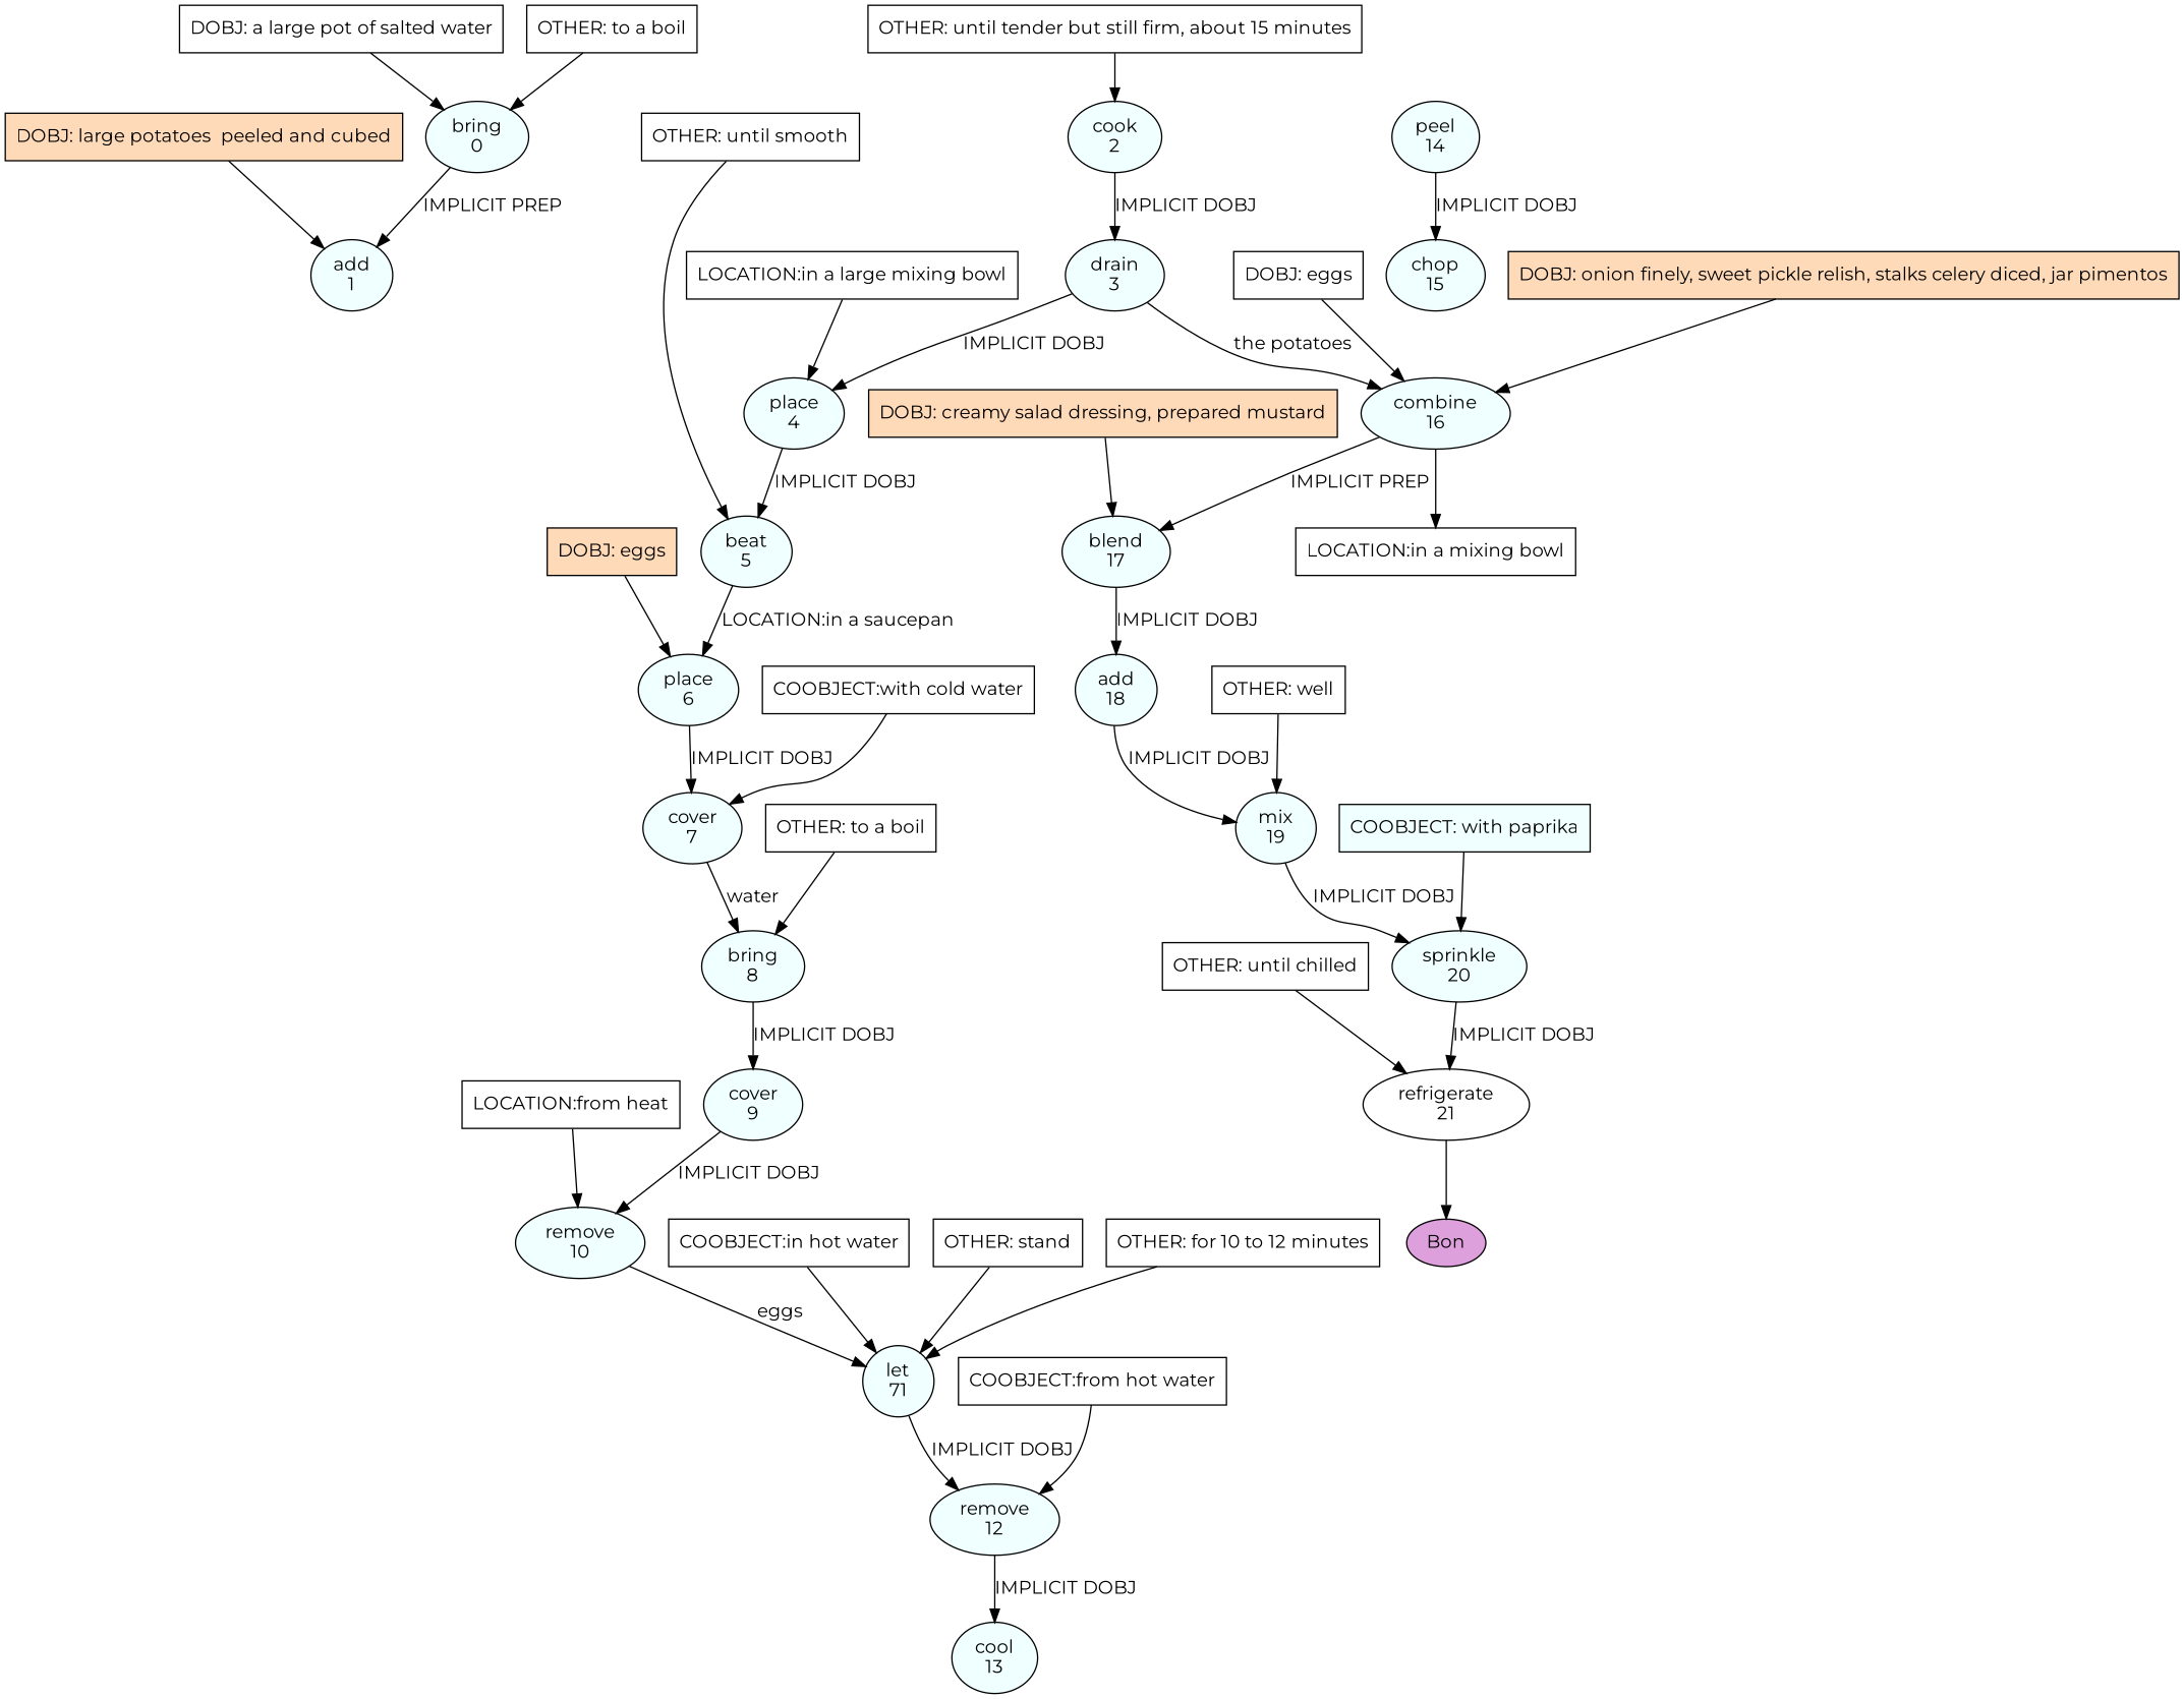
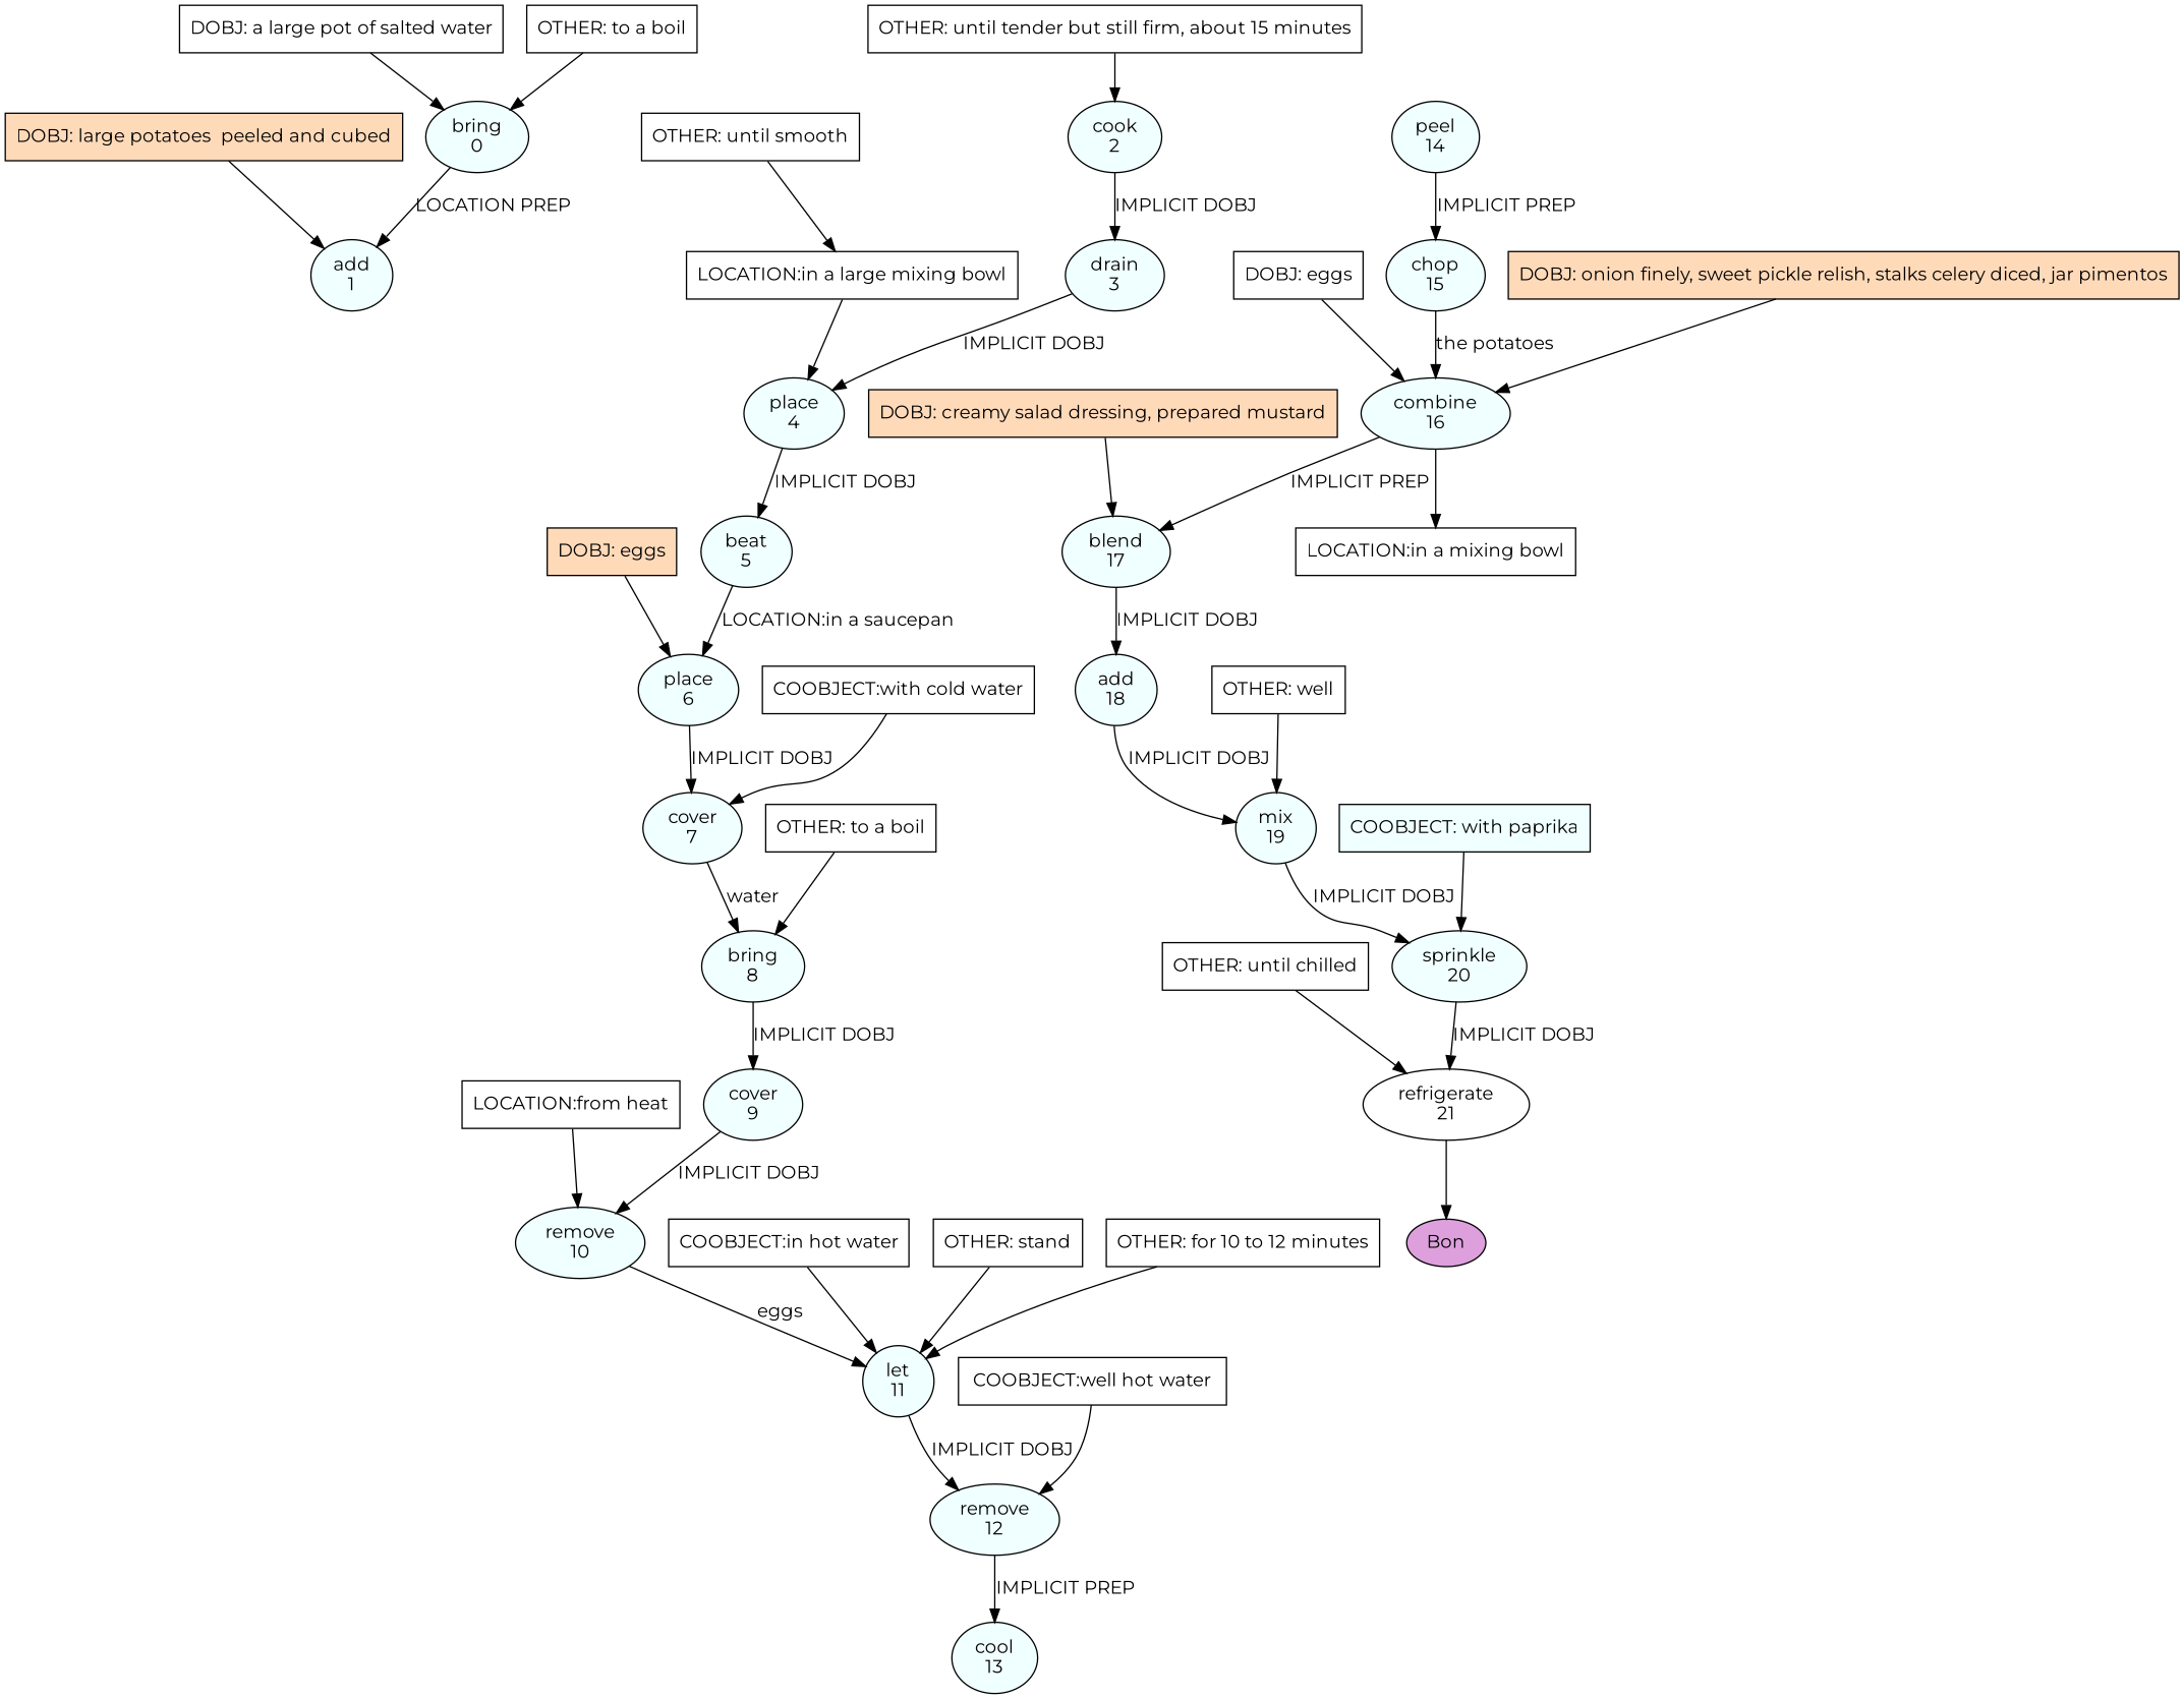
  digraph {
    fontname=Montserrat
    node [fillcolor=azure fontname=Montserrat shape=oval style=filled]
    edge [fontname=Montserrat]
    n1 [label="bring\n0"]
    n2 [label="add\n1"]
    n3 [label="cook\n2"]
    n4 [label="drain\n3"]
    n5 [label="place\n4"]
    n6 [label="beat\n5"]
    n7 [label="place\n6"]
    n8 [label="cover\n7"]
    n9 [label="bring\n8"]
    n10 [label="cover\n9"]
    n11 [label="remove\n10"]
-   n12 [label="let\n71"]
+   n12 [label="let\n11"]
    n13 [label="remove\n12"]
    n14 [label="cool\n13"]
    n15 [label="peel\n14"]
    n16 [label="chop\n15"]
    n17 [label="combine\n16"]
    n18 [label="blend\n17"]
    n19 [fillcolor=white label="LOCATION:in a mixing bowl" shape=box]
    n20 [label="add\n18"]
    n21 [label="mix\n19"]
    n22 [label="sprinkle\n20"]
    n23 [fillcolor=white label="refrigerate\n21"]
    n24 [fillcolor=plum label=Bon]
    n25 [fillcolor=white label="DOBJ: a large pot of salted water" shape=box]
    n26 [fillcolor=white label="OTHER: to a boil" shape=box]
    n27 [fillcolor=peachpuff label="DOBJ: large potatoes  peeled and cubed" shape=box]
    n28 [fillcolor=white label="OTHER: until tender but still firm, about 15 minutes" shape=box]
    n29 [fillcolor=white label="LOCATION:in a large mixing bowl" shape=box]
    n30 [fillcolor=white label="OTHER: until smooth" shape=box]
    n31 [fillcolor=peachpuff label="DOBJ: eggs" shape=box]
    n32 [fillcolor=white label="COOBJECT:with cold water" shape=box]
    n33 [fillcolor=white label="OTHER: to a boil" shape=box]
    n34 [fillcolor=white label="LOCATION:from heat" shape=box]
    n35 [fillcolor=white label="COOBJECT:in hot water" shape=box]
    n36 [fillcolor=white label="OTHER: stand" shape=box]
    n37 [fillcolor=white label="OTHER: for 10 to 12 minutes" shape=box]
-   n38 [fillcolor=white label="COOBJECT:from hot water" shape=box]
+   n38 [fillcolor=white label="COOBJECT:well hot water" shape=box]
    n39 [fillcolor=peachpuff label="DOBJ: onion finely, sweet pickle relish, stalks celery diced, jar pimentos" shape=box]
    n40 [fillcolor=white label="DOBJ: eggs" shape=box]
    n41 [fillcolor=peachpuff label="DOBJ: creamy salad dressing, prepared mustard" shape=box]
    n42 [fillcolor=white label="OTHER: well" shape=box]
    n43 [label="COOBJECT: with paprika" shape=box]
    n44 [fillcolor=white label="OTHER: until chilled" shape=box]
-   n1 -> n2 [label="IMPLICIT PREP"]
+   n1 -> n2 [label="LOCATION PREP"]
    n3 -> n4 [label="IMPLICIT DOBJ"]
    n4 -> n5 [label="IMPLICIT DOBJ"]
    n5 -> n6 [label="IMPLICIT DOBJ"]
    n6 -> n7 [label="LOCATION:in a saucepan"]
    n7 -> n8 [label="IMPLICIT DOBJ"]
    n8 -> n9 [label=water]
    n9 -> n10 [label="IMPLICIT DOBJ"]
    n10 -> n11 [label="IMPLICIT DOBJ"]
    n11 -> n12 [label=eggs]
    n12 -> n13 [label="IMPLICIT DOBJ"]
-   n13 -> n14 [label="IMPLICIT DOBJ"]
-   n15 -> n16 [label="IMPLICIT DOBJ"]
-   n4 -> n17 [label="the potatoes"]
+   n13 -> n14 [label="IMPLICIT PREP"]
+   n15 -> n16 [label="IMPLICIT PREP"]
+   n16 -> n17 [label="the potatoes"]
    n17 -> n18 [label="IMPLICIT PREP"]
    n17 -> n19
    n18 -> n20 [label="IMPLICIT DOBJ"]
    n20 -> n21 [label="IMPLICIT DOBJ"]
    n21 -> n22 [label="IMPLICIT DOBJ"]
    n22 -> n23 [label="IMPLICIT DOBJ"]
    n23 -> n24
    n25 -> n1
    n26 -> n1
    n27 -> n2
    n28 -> n3
    n29 -> n5
-   n30 -> n6
+   n30 -> n29
    n31 -> n7
    n32 -> n8
    n33 -> n9
    n34 -> n11
    n35 -> n12
    n36 -> n12
    n37 -> n12
    n38 -> n13
    n39 -> n17
    n40 -> n17
    n41 -> n18
    n42 -> n21
    n43 -> n22
    n44 -> n23
  }
